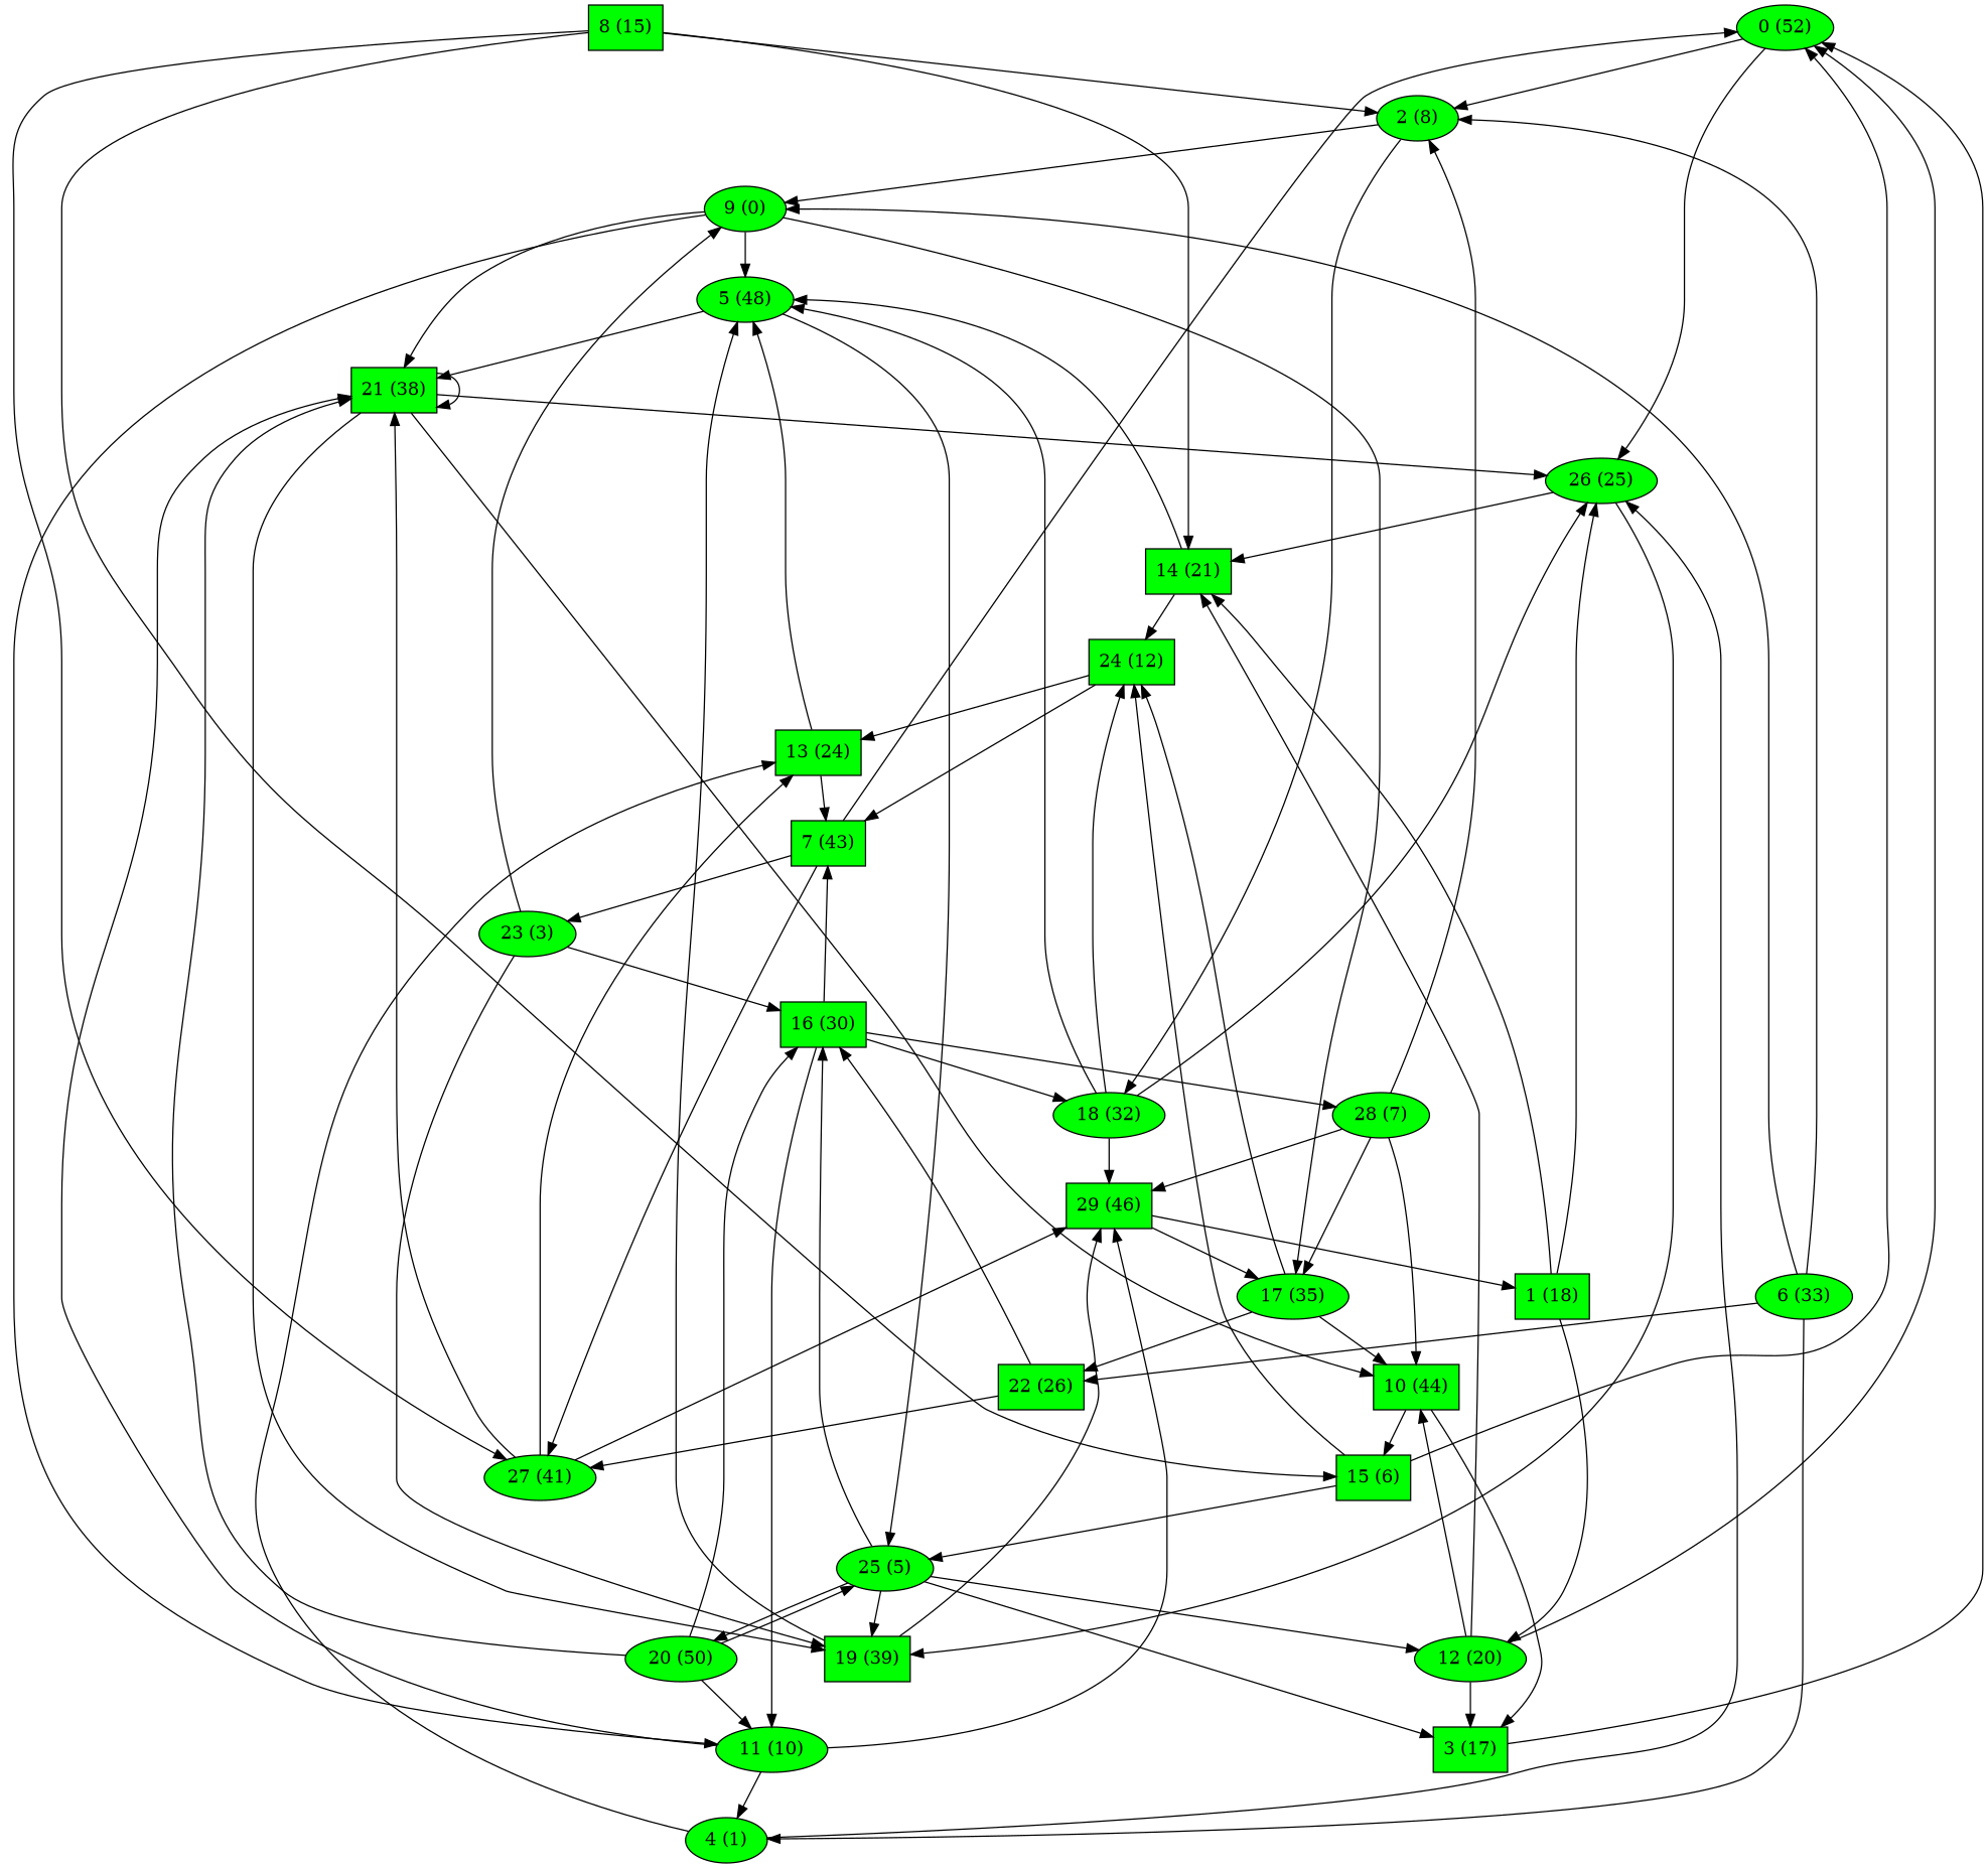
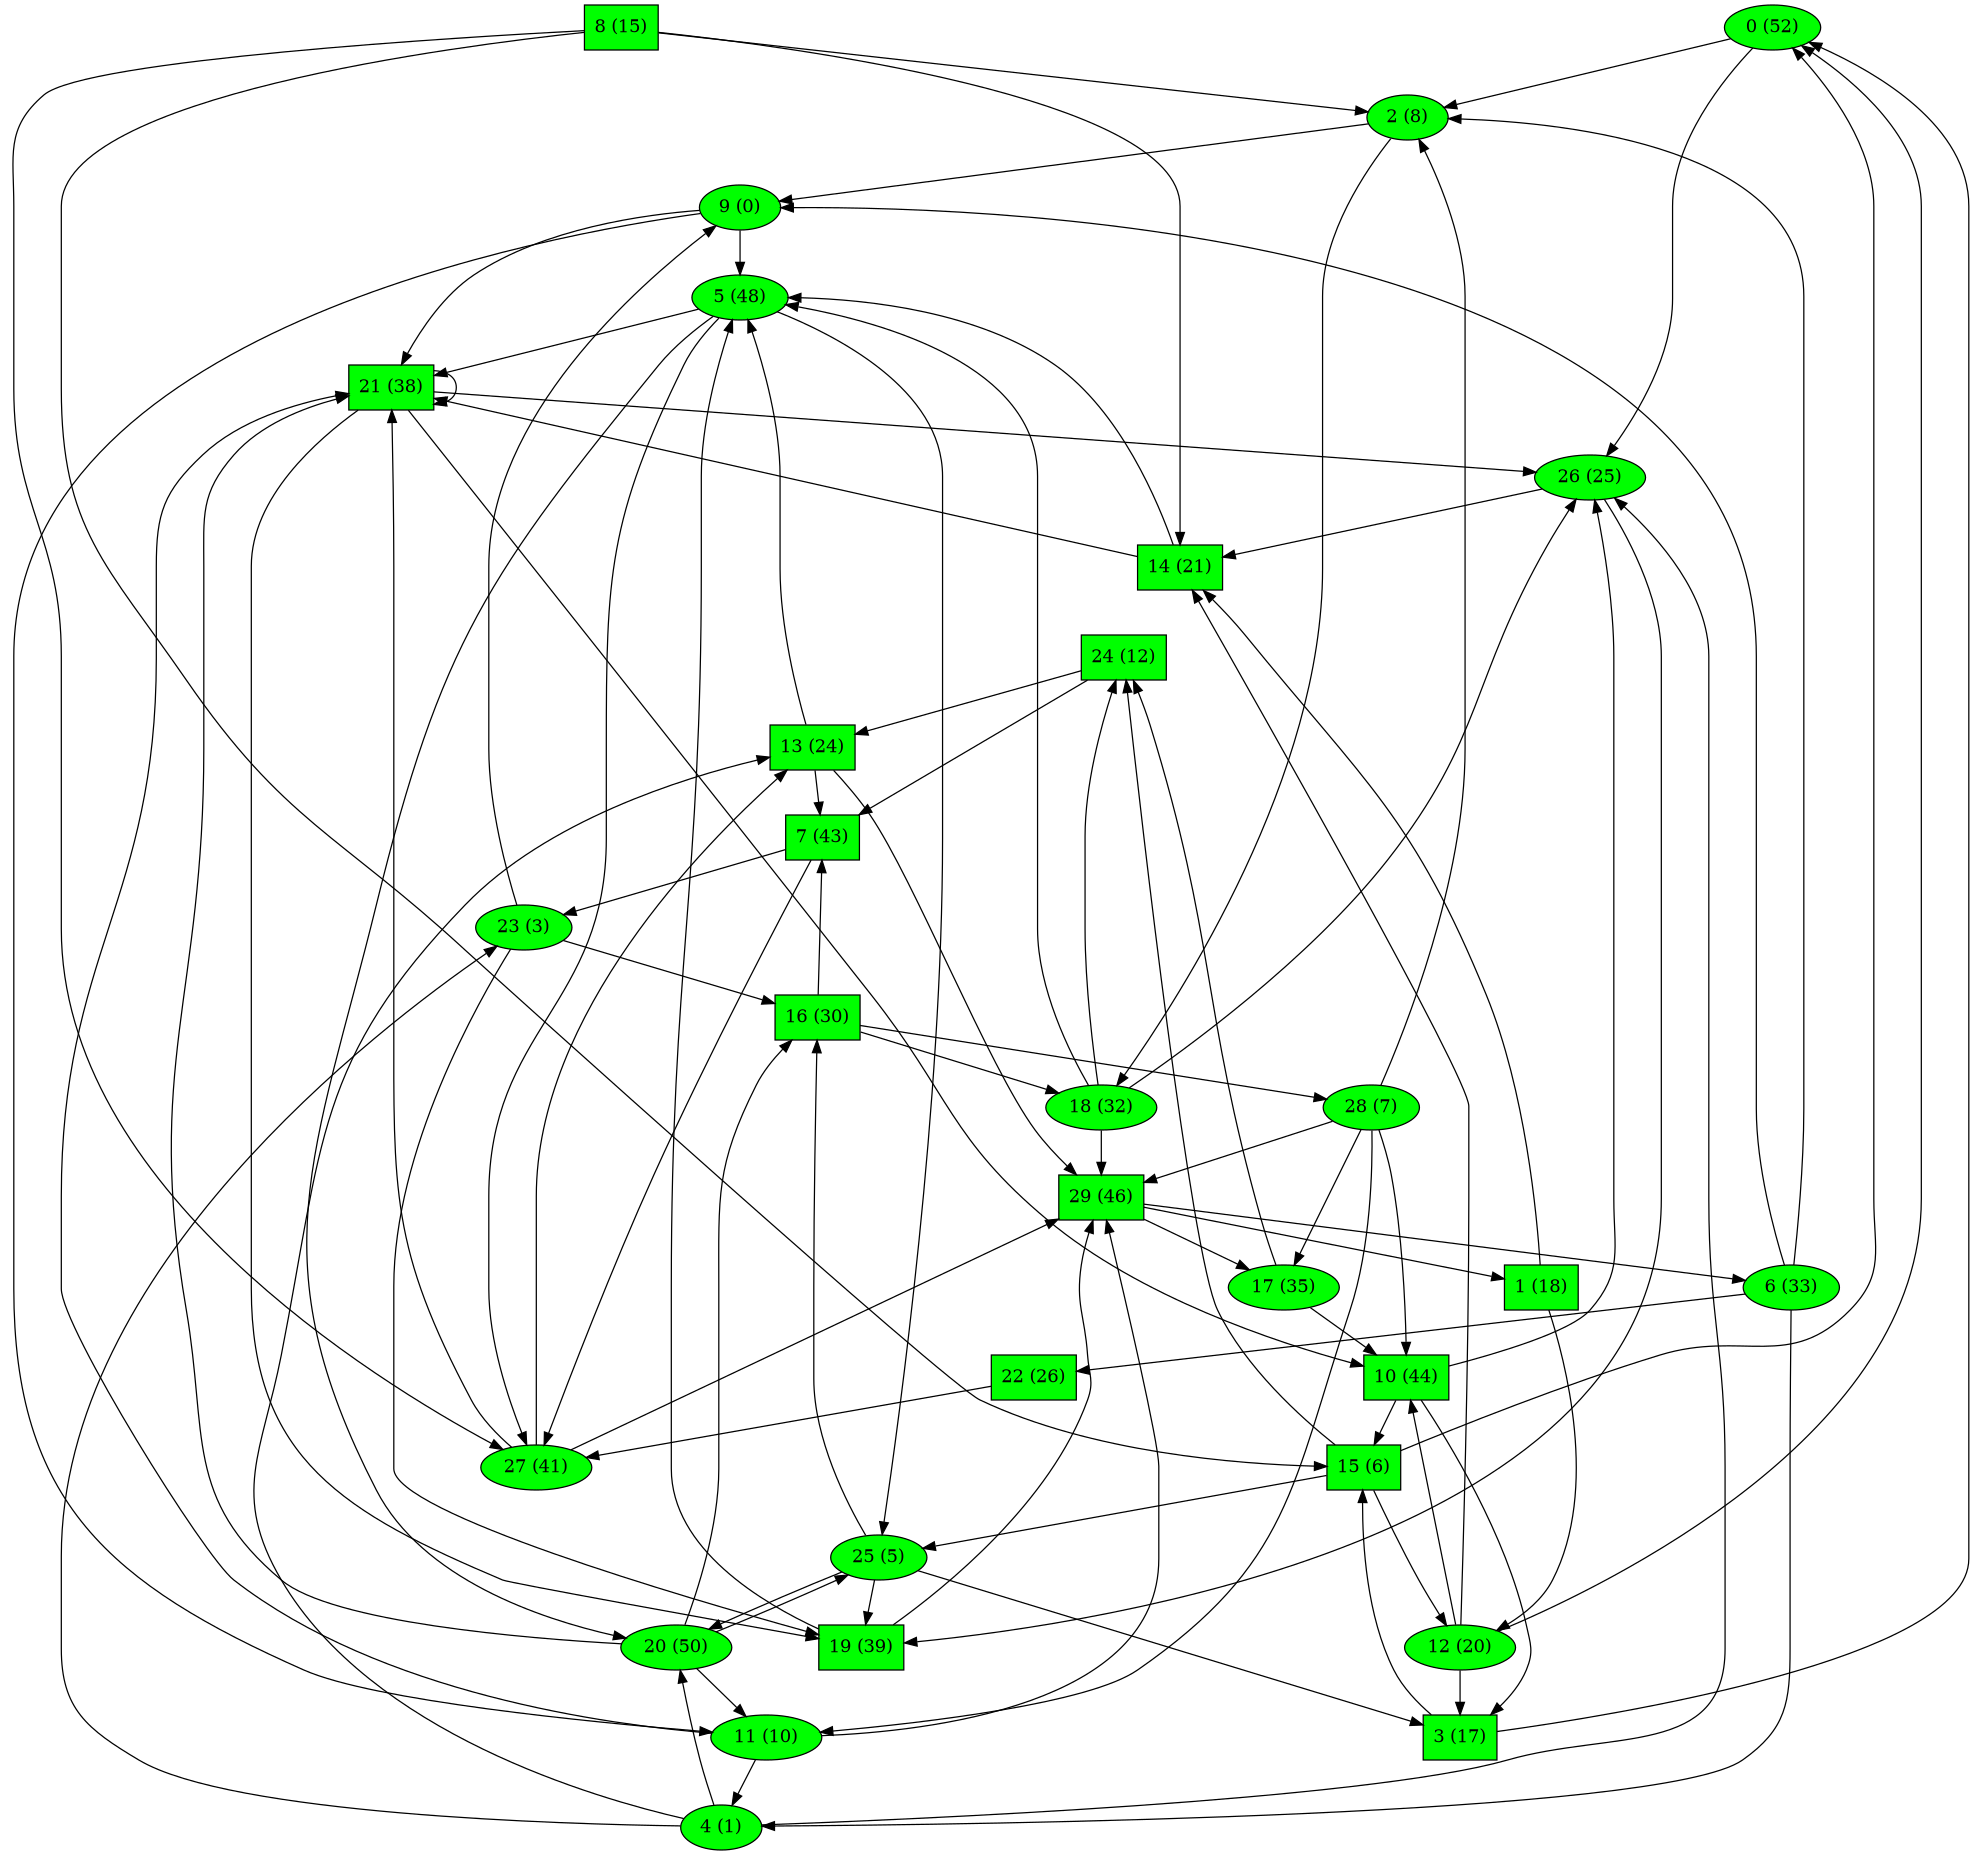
  digraph {
    node [fillcolor=green style=filled]
    0 [label="\N (52)"]
    2 [label="\N (8)"]
    26 [label="\N (25)"]
    9 [label="\N (0)"]
    18 [label="\N (32)"]
    14 [label="\N (21)" shape=polygon]
    19 [label="\N (39)" shape=polygon]
    5 [label="\N (48)"]
    21 [label="\N (38)" shape=polygon]
    11 [label="\N (10)"]
    17 [label="\N (35)"]
    24 [label="\N (12)" shape=polygon]
    29 [label="\N (46)" shape=polygon]
    1 [label="\N (18)" shape=polygon]
    12 [label="\N (20)"]
    3 [label="\N (17)" shape=polygon]
    10 [label="\N (44)" shape=polygon]
    15 [label="\N (6)" shape=polygon]
    25 [label="\N (5)"]
    20 [label="\N (50)"]
    27 [label="\N (41)"]
    13 [label="\N (24)" shape=polygon]
    7 [label="\N (43)" shape=polygon]
    4 [label="\N (1)"]
    22 [label="\N (26)" shape=polygon]
    6 [label="\N (33)"]
    16 [label="\N (30)" shape=polygon]
    23 [label="\N (3)"]
    28 [label="\N (7)"]
    8 [label="\N (15)" shape=polygon]
    0 -> 2
    0 -> 26
    2 -> 9
    2 -> 18
    26 -> 14
    26 -> 19
    9 -> 5
    9 -> 21
    9 -> 11
-   9 -> 17
    18 -> 26
    18 -> 5
    18 -> 24
    18 -> 29
    14 -> 5
-   14 -> 24
+   14 -> 21
    19 -> 5
    19 -> 29
    5 -> 21
    5 -> 25
+   5 -> 20
+   5 -> 27
    21 -> 26
    21 -> 19
    21 -> 21
    21 -> 10
    11 -> 21
    11 -> 29
    11 -> 4
    17 -> 24
    17 -> 10
-   17 -> 22
    24 -> 13
    24 -> 7
    29 -> 17
    29 -> 1
-   1 -> 26
+   29 -> 6
+   10 -> 26
    1 -> 14
    1 -> 12
    12 -> 0
    12 -> 14
    12 -> 3
    12 -> 10
    3 -> 0
+   3 -> 15
    10 -> 3
    10 -> 15
    15 -> 0
    15 -> 24
-   25 -> 12
+   15 -> 12
    15 -> 25
    25 -> 19
    25 -> 3
    25 -> 20
    25 -> 16
    20 -> 21
    20 -> 11
    20 -> 25
    20 -> 16
    27 -> 21
    27 -> 29
    27 -> 13
    13 -> 5
+   13 -> 29
    13 -> 7
-   7 -> 0
    7 -> 27
    7 -> 23
    4 -> 26
+   4 -> 20
    4 -> 13
+   4 -> 23
    22 -> 27
-   22 -> 16
    6 -> 2
    6 -> 9
    6 -> 4
    6 -> 22
    16 -> 18
-   16 -> 11
+   28 -> 11
    16 -> 7
    16 -> 28
    23 -> 9
    23 -> 19
    23 -> 16
    28 -> 2
    28 -> 17
    28 -> 29
    28 -> 10
    8 -> 2
    8 -> 14
    8 -> 15
    8 -> 27
  }
